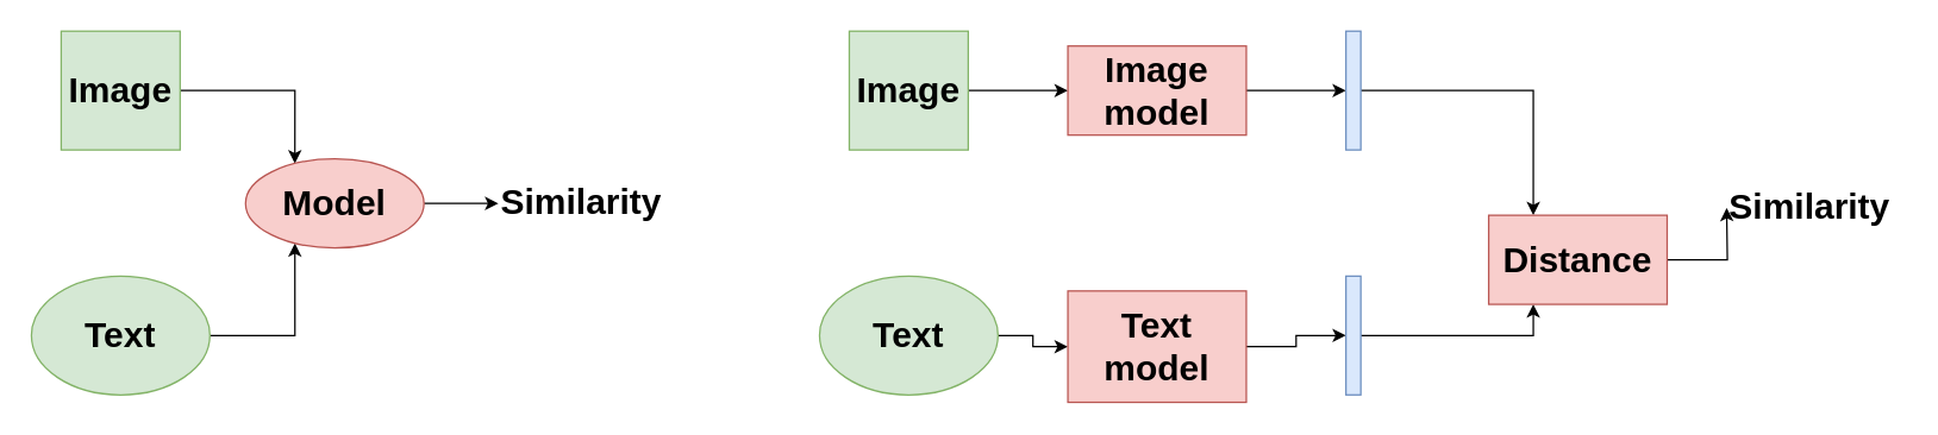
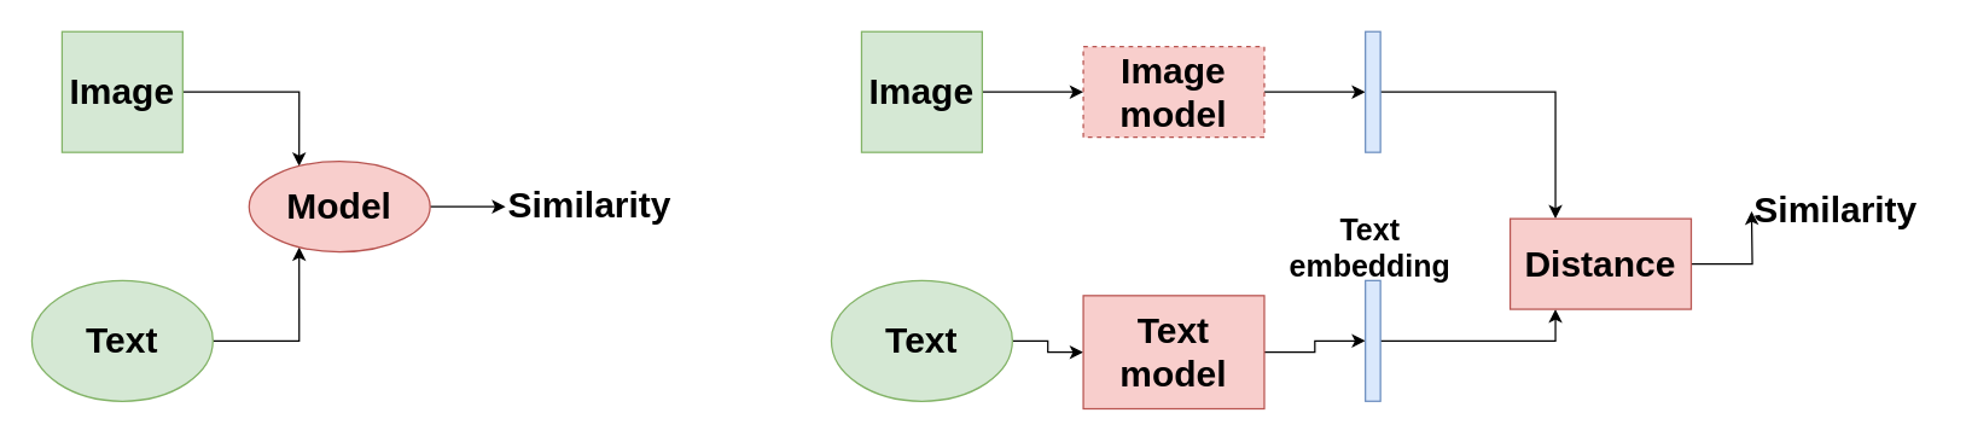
  <mxCell id="0" />
  <mxCell id="1" parent="0" />
  <mxCell id="2" style="edgeStyle=orthogonalEdgeStyle;rounded=0;orthogonalLoop=1;jettySize=auto;html=1;exitX=1;exitY=0.5;exitDx=0;exitDy=0;entryX=0.25;entryY=1;entryDx=0;entryDy=0;" edge="1" parent="1" source="3" target="8"><mxGeometry relative="1" as="geometry" /></mxCell>
  <mxCell id="3" value="&lt;b&gt;&lt;font style=&quot;font-size: 24px&quot;&gt;Text&lt;/font&gt;&lt;/b&gt;" style="ellipse;whiteSpace=wrap;html=1;fillColor=#d5e8d4;strokeColor=#82b366;" vertex="1" parent="1"><mxGeometry x="20" y="185.5" width="120" height="80" as="geometry" /></mxCell>
  <mxCell id="4" style="edgeStyle=orthogonalEdgeStyle;rounded=0;orthogonalLoop=1;jettySize=auto;html=1;exitX=1;exitY=0.5;exitDx=0;exitDy=0;entryX=0.25;entryY=0;entryDx=0;entryDy=0;" edge="1" parent="1" source="5" target="8"><mxGeometry relative="1" as="geometry" /></mxCell>
  <mxCell id="5" value="&lt;b&gt;&lt;font style=&quot;font-size: 24px&quot;&gt;Image&lt;/font&gt;&lt;/b&gt;" style="whiteSpace=wrap;html=1;aspect=fixed;fillColor=#d5e8d4;strokeColor=#82b366;" vertex="1" parent="1"><mxGeometry x="40" y="20.5" width="80" height="80" as="geometry" /></mxCell>
  <mxCell id="6" value="&lt;b&gt;&lt;font style=&quot;font-size: 24px&quot;&gt;Similarity&lt;/font&gt;&lt;/b&gt;" style="text;html=1;resizable=0;points=[];autosize=1;align=left;verticalAlign=top;spacingTop=-4;" vertex="1" parent="1"><mxGeometry x="334" y="118.5" width="120" height="20" as="geometry" /></mxCell>
  <mxCell id="7" style="edgeStyle=orthogonalEdgeStyle;rounded=0;orthogonalLoop=1;jettySize=auto;html=1;exitX=1;exitY=0.5;exitDx=0;exitDy=0;" edge="1" parent="1" source="8"><mxGeometry relative="1" as="geometry"><mxPoint x="334" y="136.5" as="targetPoint" /></mxGeometry></mxCell>
  <mxCell id="8" value="&lt;b&gt;&lt;font style=&quot;font-size: 24px&quot;&gt;Model&lt;/font&gt;&lt;/b&gt;" style="ellipse;whiteSpace=wrap;html=1;fillColor=#f8cecc;strokeColor=#b85450;" vertex="1" parent="1"><mxGeometry x="164" y="106.5" width="120" height="60" as="geometry" /></mxCell>
  <mxCell id="9" style="edgeStyle=orthogonalEdgeStyle;rounded=0;orthogonalLoop=1;jettySize=auto;html=1;exitX=1;exitY=0.5;exitDx=0;exitDy=0;entryX=0;entryY=0.5;entryDx=0;entryDy=0;" edge="1" parent="1" source="10" target="16"><mxGeometry relative="1" as="geometry" /></mxCell>
  <mxCell id="10" value="&lt;b&gt;&lt;font style=&quot;font-size: 24px&quot;&gt;Text&lt;/font&gt;&lt;/b&gt;" style="ellipse;whiteSpace=wrap;html=1;fillColor=#d5e8d4;strokeColor=#82b366;" vertex="1" parent="1"><mxGeometry x="550" y="185.5" width="120" height="80" as="geometry" /></mxCell>
  <mxCell id="11" style="edgeStyle=orthogonalEdgeStyle;rounded=0;orthogonalLoop=1;jettySize=auto;html=1;exitX=1;exitY=0.5;exitDx=0;exitDy=0;entryX=0;entryY=0.5;entryDx=0;entryDy=0;" edge="1" parent="1" source="12" target="14"><mxGeometry relative="1" as="geometry" /></mxCell>
  <mxCell id="12" value="&lt;b&gt;&lt;font style=&quot;font-size: 24px&quot;&gt;Image&lt;/font&gt;&lt;/b&gt;" style="whiteSpace=wrap;html=1;aspect=fixed;fillColor=#d5e8d4;strokeColor=#82b366;" vertex="1" parent="1"><mxGeometry x="570" y="20.5" width="80" height="80" as="geometry" /></mxCell>
  <mxCell id="13" style="edgeStyle=orthogonalEdgeStyle;rounded=0;orthogonalLoop=1;jettySize=auto;html=1;exitX=1;exitY=0.5;exitDx=0;exitDy=0;entryX=0;entryY=0.5;entryDx=0;entryDy=0;" edge="1" parent="1" source="14" target="18"><mxGeometry relative="1" as="geometry" /></mxCell>
- <mxCell id="14" value="&lt;b&gt;&lt;font style=&quot;font-size: 24px&quot;&gt;Image&lt;br&gt;model&lt;/font&gt;&lt;/b&gt;" style="rounded=0;whiteSpace=wrap;html=1;fillColor=#f8cecc;strokeColor=#b85450;" vertex="1" parent="1"><mxGeometry x="717" y="30.5" width="120" height="60" as="geometry" /></mxCell>
+ <mxCell id="14" value="&lt;b&gt;&lt;font style=&quot;font-size: 24px&quot;&gt;Image&lt;br&gt;model&lt;/font&gt;&lt;/b&gt;" style="rounded=0;whiteSpace=wrap;html=1;fillColor=#f8cecc;strokeColor=#b85450;dashed=1;" vertex="1" parent="1"><mxGeometry x="717" y="30.5" width="120" height="60" as="geometry" /></mxCell>
  <mxCell id="15" style="edgeStyle=orthogonalEdgeStyle;rounded=0;orthogonalLoop=1;jettySize=auto;html=1;exitX=1;exitY=0.5;exitDx=0;exitDy=0;entryX=0;entryY=0.5;entryDx=0;entryDy=0;" edge="1" parent="1" source="16" target="20"><mxGeometry relative="1" as="geometry" /></mxCell>
  <mxCell id="16" value="&lt;b&gt;&lt;font style=&quot;font-size: 24px&quot;&gt;Text&lt;br&gt;model&lt;/font&gt;&lt;/b&gt;" style="rounded=0;whiteSpace=wrap;html=1;fillColor=#f8cecc;strokeColor=#b85450;" vertex="1" parent="1"><mxGeometry x="717" y="195.5" width="120" height="75" as="geometry" /></mxCell>
  <mxCell id="17" style="edgeStyle=orthogonalEdgeStyle;rounded=0;orthogonalLoop=1;jettySize=auto;html=1;exitX=1;exitY=0.5;exitDx=0;exitDy=0;entryX=0.25;entryY=0;entryDx=0;entryDy=0;" edge="1" parent="1" source="18" target="24"><mxGeometry relative="1" as="geometry" /></mxCell>
  <mxCell id="18" value="" style="rounded=0;whiteSpace=wrap;html=1;fillColor=#dae8fc;strokeColor=#6c8ebf;" vertex="1" parent="1"><mxGeometry x="904" y="20.5" width="10" height="80" as="geometry" /></mxCell>
  <mxCell id="19" style="edgeStyle=orthogonalEdgeStyle;rounded=0;orthogonalLoop=1;jettySize=auto;html=1;exitX=1;exitY=0.5;exitDx=0;exitDy=0;entryX=0.25;entryY=1;entryDx=0;entryDy=0;" edge="1" parent="1" source="20" target="24"><mxGeometry relative="1" as="geometry" /></mxCell>
  <mxCell id="20" value="" style="rounded=0;whiteSpace=wrap;html=1;fillColor=#dae8fc;strokeColor=#6c8ebf;" vertex="1" parent="1"><mxGeometry x="904" y="185.5" width="10" height="80" as="geometry" /></mxCell>
+ <mxCell id="21" value="&lt;div style=&quot;text-align: center&quot;&gt;&lt;b&gt;&lt;font style=&quot;font-size: 20px&quot;&gt;Text&lt;/font&gt;&lt;/b&gt;&lt;/div&gt;&lt;b&gt;&lt;div style=&quot;text-align: center&quot;&gt;&lt;b&gt;&lt;font style=&quot;font-size: 20px&quot;&gt;embedding&lt;/font&gt;&lt;/b&gt;&lt;/div&gt;&lt;/b&gt;" style="text;html=1;resizable=0;points=[];autosize=1;align=left;verticalAlign=top;spacingTop=-4;" vertex="1" parent="1"><mxGeometry x="852" y="136.5" width="120" height="40" as="geometry" /></mxCell>
  <mxCell id="22" value="&lt;b&gt;&lt;font style=&quot;font-size: 24px&quot;&gt;Similarity&lt;/font&gt;&lt;/b&gt;" style="text;html=1;resizable=0;points=[];autosize=1;align=left;verticalAlign=top;spacingTop=-4;" vertex="1" parent="1"><mxGeometry x="1160" y="121.5" width="120" height="20" as="geometry" /></mxCell>
  <mxCell id="23" style="edgeStyle=orthogonalEdgeStyle;rounded=0;orthogonalLoop=1;jettySize=auto;html=1;exitX=1;exitY=0.5;exitDx=0;exitDy=0;" edge="1" parent="1" source="24"><mxGeometry relative="1" as="geometry"><mxPoint x="1160" y="139.5" as="targetPoint" /></mxGeometry></mxCell>
  <mxCell id="24" value="&lt;b&gt;&lt;font style=&quot;font-size: 24px&quot;&gt;Distance&lt;/font&gt;&lt;/b&gt;" style="rounded=0;whiteSpace=wrap;html=1;fillColor=#f8cecc;strokeColor=#b85450;" vertex="1" parent="1"><mxGeometry x="1000" y="144.5" width="120" height="60" as="geometry" /></mxCell>
